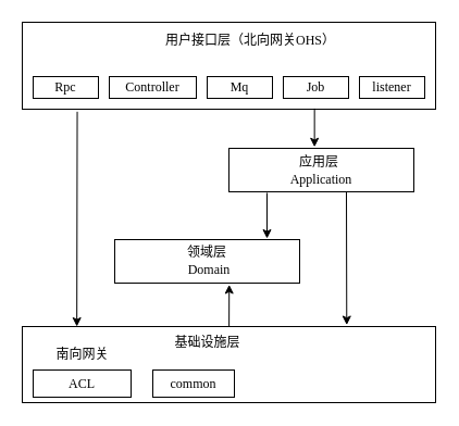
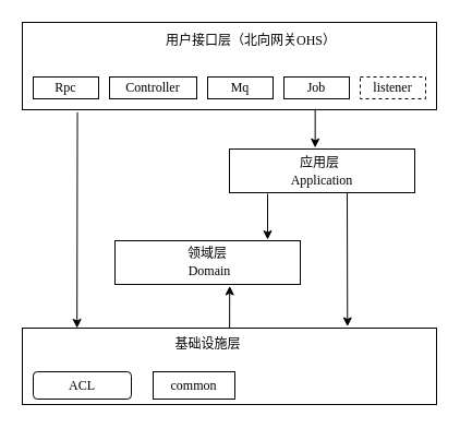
  <mxCell id="0" />
  <mxCell id="1" parent="0" />
  <mxCell id="2" value="" style="rounded=0;whiteSpace=wrap;html=1;" parent="1" vertex="1"><mxGeometry x="20" y="20" width="380" height="80" as="geometry" /></mxCell>
  <mxCell id="3" value="&lt;font face=&quot;Lucida Console&quot;&gt;用户接口层（北向网关OHS）&lt;/font&gt;" style="text;html=1;strokeColor=none;fillColor=none;align=center;verticalAlign=middle;whiteSpace=wrap;rounded=0;" parent="1" vertex="1"><mxGeometry x="150" y="27" width="160" height="20" as="geometry" /></mxCell>
  <mxCell id="4" value="&lt;font face=&quot;Lucida Console&quot;&gt;Rpc&lt;/font&gt;" style="rounded=0;whiteSpace=wrap;html=1;" parent="1" vertex="1"><mxGeometry x="30" y="70" width="60" height="20" as="geometry" /></mxCell>
  <mxCell id="5" value="&lt;font face=&quot;Lucida Console&quot;&gt;Controller&lt;/font&gt;" style="rounded=0;whiteSpace=wrap;html=1;" parent="1" vertex="1"><mxGeometry x="100" y="70" width="80" height="20" as="geometry" /></mxCell>
  <mxCell id="6" value="&lt;font face=&quot;Lucida Console&quot;&gt;Mq&lt;/font&gt;" style="rounded=0;whiteSpace=wrap;html=1;" parent="1" vertex="1"><mxGeometry x="190" y="70" width="60" height="20" as="geometry" /></mxCell>
  <mxCell id="7" value="&lt;font face=&quot;Lucida Console&quot;&gt;Job&lt;/font&gt;" style="rounded=0;whiteSpace=wrap;html=1;" parent="1" vertex="1"><mxGeometry x="260" y="70" width="60" height="20" as="geometry" /></mxCell>
- <mxCell id="8" value="&lt;font face=&quot;Lucida Console&quot;&gt;listener&lt;/font&gt;" style="rounded=0;whiteSpace=wrap;html=1;" parent="1" vertex="1"><mxGeometry x="330" y="70" width="60" height="20" as="geometry" /></mxCell>
+ <mxCell id="8" value="&lt;font face=&quot;Lucida Console&quot;&gt;listener&lt;/font&gt;" style="rounded=0;whiteSpace=wrap;html=1;dashed=1;" parent="1" vertex="1"><mxGeometry x="330" y="70" width="60" height="20" as="geometry" /></mxCell>
  <mxCell id="9" value="" style="rounded=0;whiteSpace=wrap;html=1;" parent="1" vertex="1"><mxGeometry x="210" y="136" width="170" height="40" as="geometry" /></mxCell>
  <mxCell id="10" value="&lt;font face=&quot;Lucida Console&quot;&gt;应用层&lt;/font&gt;" style="text;html=1;strokeColor=none;fillColor=none;align=center;verticalAlign=middle;whiteSpace=wrap;rounded=0;" parent="1" vertex="1"><mxGeometry x="268" y="139" width="50" height="20" as="geometry" /></mxCell>
  <mxCell id="11" value="&lt;font face=&quot;Lucida Console&quot;&gt;Application&lt;/font&gt;" style="text;html=1;strokeColor=none;fillColor=none;align=center;verticalAlign=middle;whiteSpace=wrap;rounded=0;" parent="1" vertex="1"><mxGeometry x="275" y="155" width="40" height="20" as="geometry" /></mxCell>
  <mxCell id="12" value="" style="rounded=0;whiteSpace=wrap;html=1;" parent="1" vertex="1"><mxGeometry x="105" y="220" width="170" height="40" as="geometry" /></mxCell>
  <mxCell id="13" value="&lt;font face=&quot;Lucida Console&quot;&gt;领域层&lt;/font&gt;" style="text;html=1;strokeColor=none;fillColor=none;align=center;verticalAlign=middle;whiteSpace=wrap;rounded=0;" parent="1" vertex="1"><mxGeometry x="165" y="222" width="50" height="20" as="geometry" /></mxCell>
  <mxCell id="14" value="&lt;font face=&quot;Lucida Console&quot;&gt;Domain&lt;/font&gt;" style="text;html=1;strokeColor=none;fillColor=none;align=center;verticalAlign=middle;whiteSpace=wrap;rounded=0;" parent="1" vertex="1"><mxGeometry x="172" y="238" width="40" height="20" as="geometry" /></mxCell>
  <mxCell id="15" value="" style="rounded=0;whiteSpace=wrap;html=1;" parent="1" vertex="1"><mxGeometry x="20" y="300" width="380" height="70" as="geometry" /></mxCell>
  <mxCell id="16" value="" style="endArrow=classic;html=1;entryX=0.132;entryY=0;entryDx=0;entryDy=0;entryPerimeter=0;exitX=0.133;exitY=1.029;exitDx=0;exitDy=0;exitPerimeter=0;" parent="1" source="2" target="15" edge="1"><mxGeometry width="50" height="50" relative="1" as="geometry"><mxPoint x="-40" y="250" as="sourcePoint" /><mxPoint x="10" y="200" as="targetPoint" /></mxGeometry></mxCell>
- <mxCell id="17" value="&lt;font face=&quot;Lucida Console&quot;&gt;ACL&lt;/font&gt;" style="rounded=0;whiteSpace=wrap;html=1;" parent="1" vertex="1"><mxGeometry x="30" y="340" width="90" height="25" as="geometry" /></mxCell>
- <mxCell id="18" value="南向网关" style="text;html=1;align=center;verticalAlign=middle;resizable=0;points=[];autosize=1;" parent="1" vertex="1"><mxGeometry x="45" y="316" width="60" height="20" as="geometry" /></mxCell>
+ <mxCell id="17" value="&lt;font face=&quot;Lucida Console&quot;&gt;ACL&lt;/font&gt;" style="whiteSpace=wrap;html=1;rounded=1;" parent="1" vertex="1"><mxGeometry x="30" y="340" width="90" height="25" as="geometry" /></mxCell>
  <mxCell id="19" value="基础设施层" style="text;html=1;align=center;verticalAlign=middle;resizable=0;points=[];autosize=1;" parent="1" vertex="1"><mxGeometry x="150" y="305" width="80" height="20" as="geometry" /></mxCell>
  <mxCell id="20" value="&lt;font face=&quot;Lucida Console&quot;&gt;common&lt;/font&gt;" style="rounded=0;whiteSpace=wrap;html=1;" parent="1" vertex="1"><mxGeometry x="140" y="340" width="75" height="25" as="geometry" /></mxCell>
  <mxCell id="21" value="" style="endArrow=classic;html=1;entryX=0.413;entryY=-0.11;entryDx=0;entryDy=0;entryPerimeter=0;exitX=0.707;exitY=0.992;exitDx=0;exitDy=0;exitPerimeter=0;" parent="1" source="2" edge="1"><mxGeometry width="50" height="50" relative="1" as="geometry"><mxPoint x="289" y="102" as="sourcePoint" /><mxPoint x="288.65" y="134.8" as="targetPoint" /></mxGeometry></mxCell>
  <mxCell id="22" value="" style="endArrow=classic;html=1;" parent="1" edge="1"><mxGeometry width="50" height="50" relative="1" as="geometry"><mxPoint x="245" y="177" as="sourcePoint" /><mxPoint x="245" y="219" as="targetPoint" /></mxGeometry></mxCell>
  <mxCell id="23" value="" style="endArrow=classic;html=1;entryX=0.619;entryY=1.036;entryDx=0;entryDy=0;entryPerimeter=0;" parent="1" source="15" target="12" edge="1"><mxGeometry width="50" height="50" relative="1" as="geometry"><mxPoint x="309" y="122" as="sourcePoint" /><mxPoint x="308.65" y="154.8" as="targetPoint" /></mxGeometry></mxCell>
  <mxCell id="24" value="" style="endArrow=classic;html=1;entryX=0.785;entryY=-0.021;entryDx=0;entryDy=0;entryPerimeter=0;exitX=0.707;exitY=0.992;exitDx=0;exitDy=0;exitPerimeter=0;" parent="1" target="15" edge="1"><mxGeometry width="50" height="50" relative="1" as="geometry"><mxPoint x="318.01" y="176" as="sourcePoint" /><mxPoint x="318" y="211.44" as="targetPoint" /></mxGeometry></mxCell>
